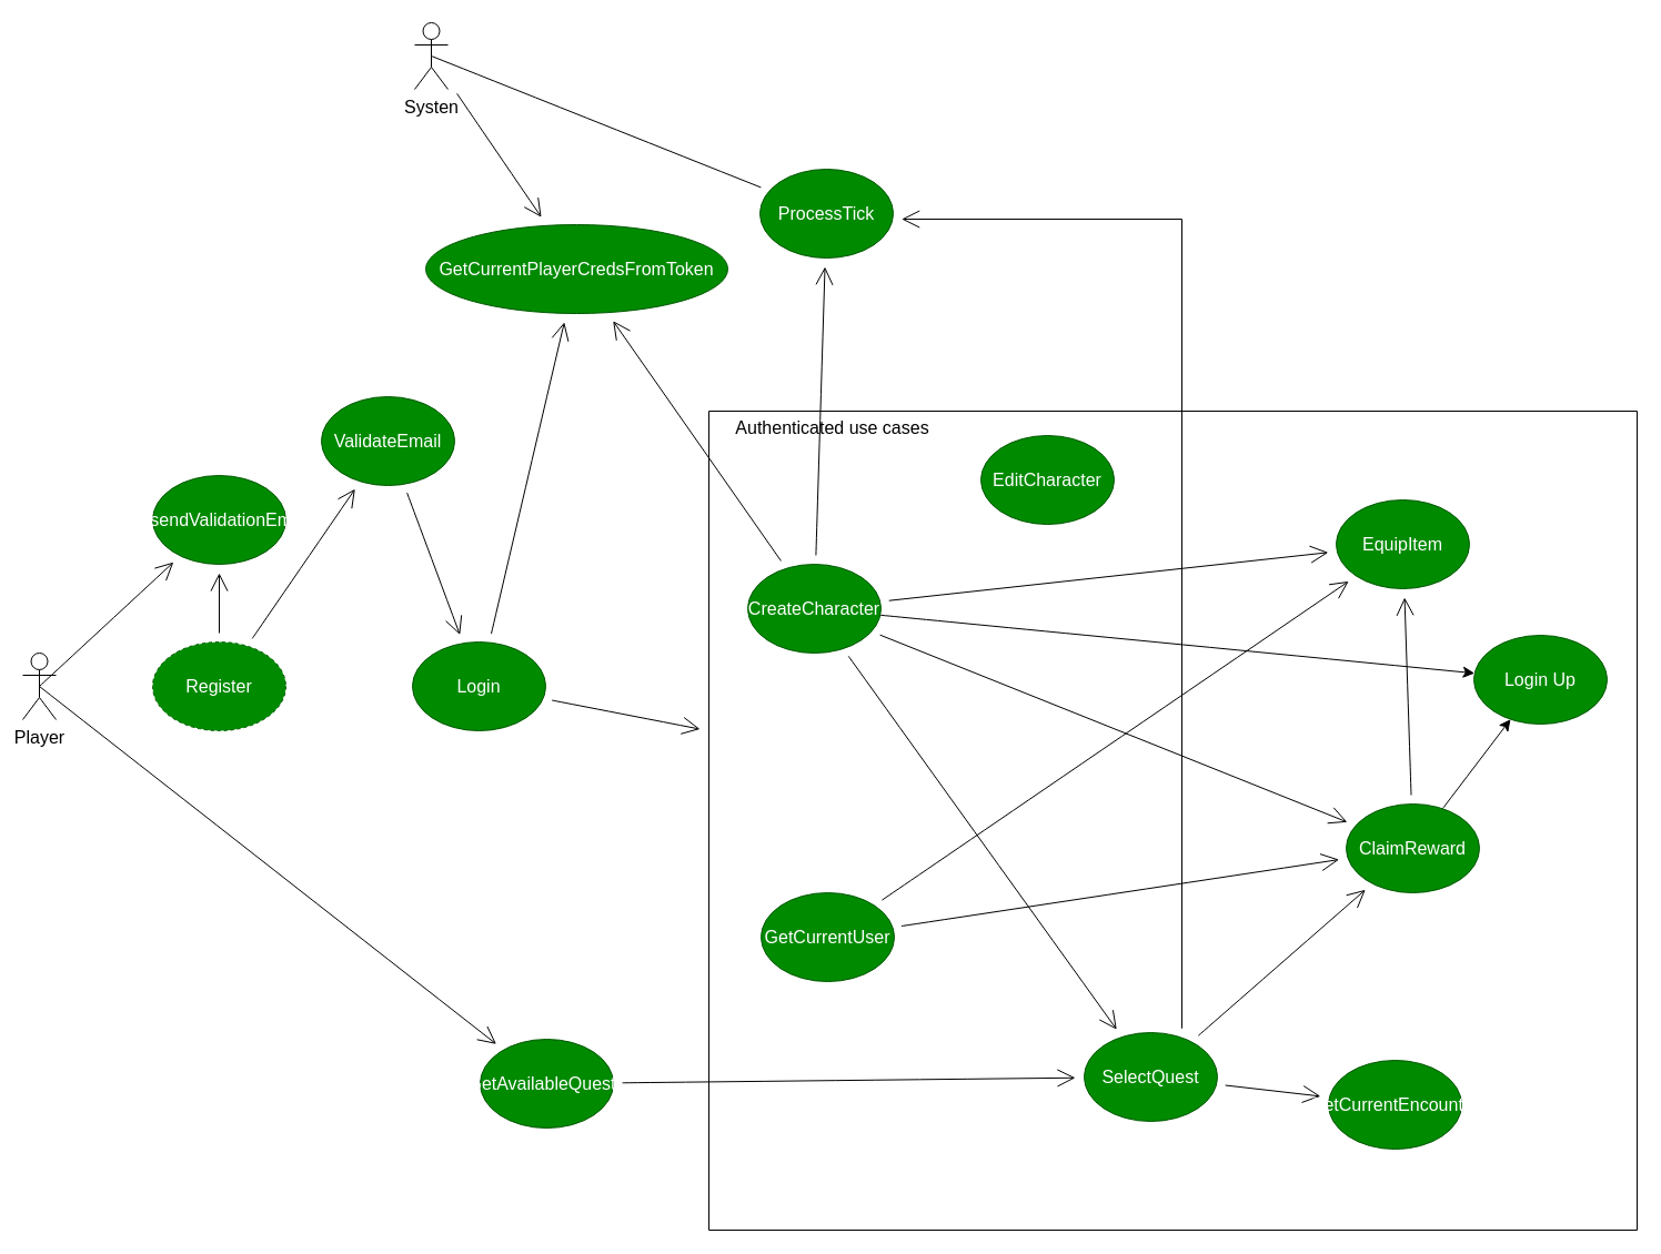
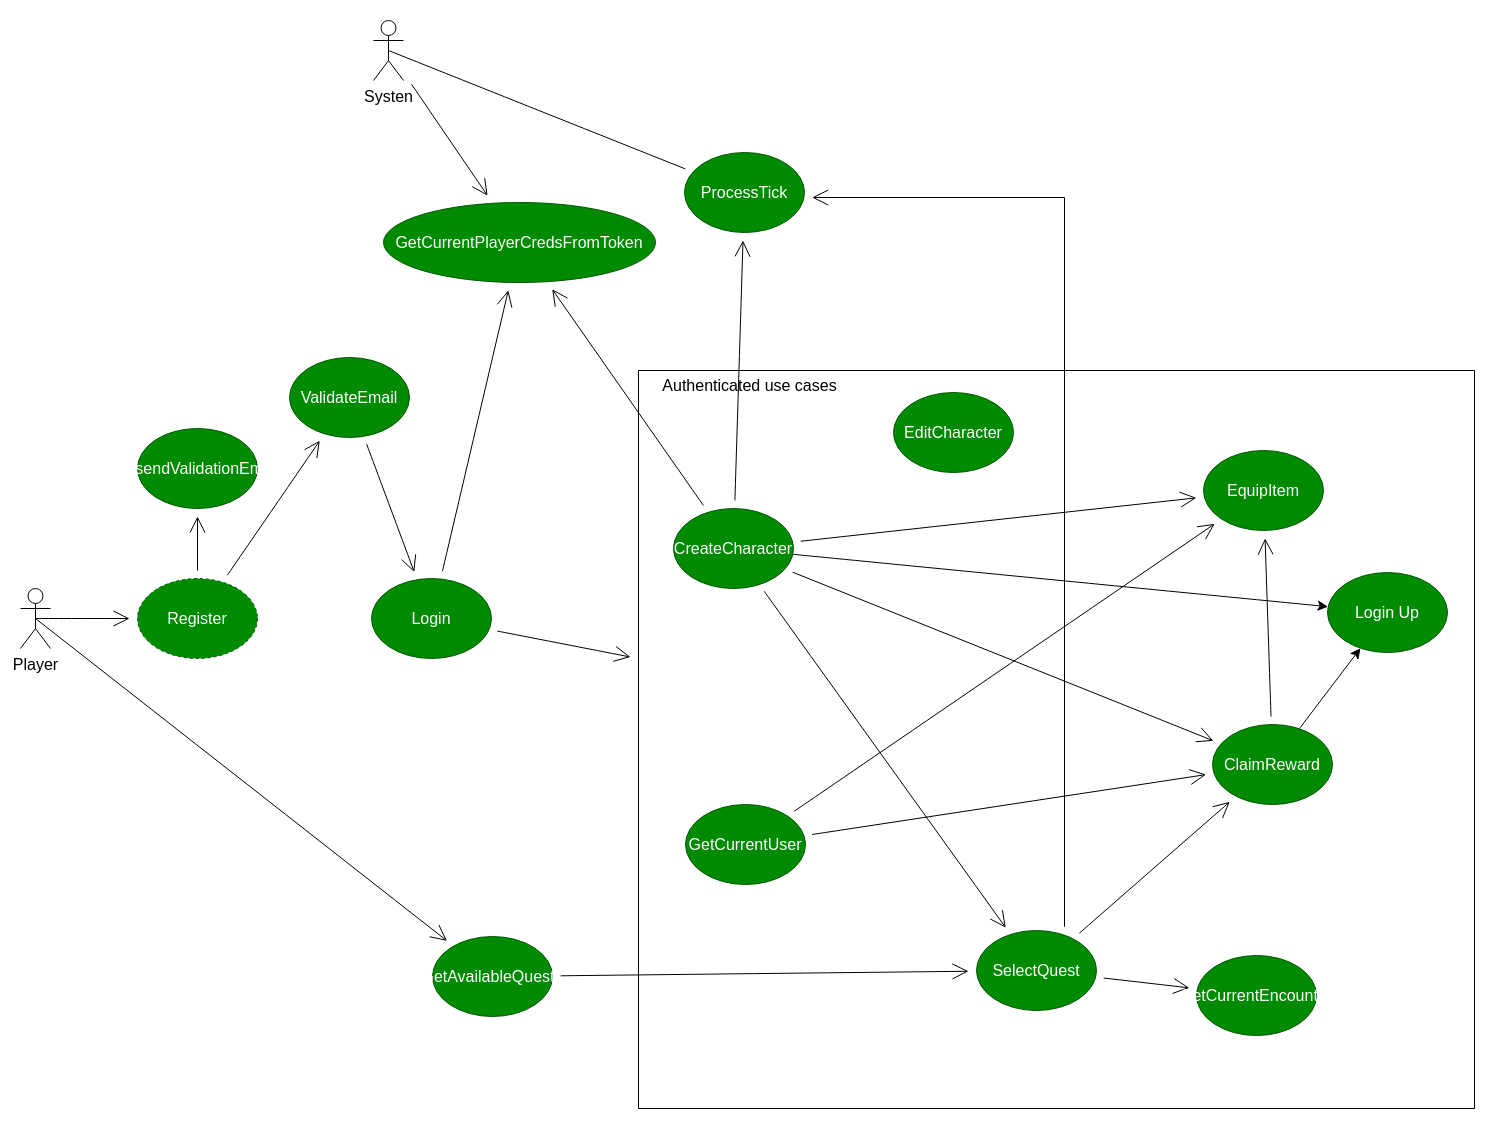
  <mxCell id="0" />
  <mxCell id="1" parent="0" />
  <mxCell id="2" value="" style="swimlane;startSize=0;fontSize=16;" parent="1" vertex="1"><mxGeometry x="638" y="370" width="836" height="738" as="geometry"><mxRectangle x="273" y="65" width="50" height="44" as="alternateBounds" /></mxGeometry></mxCell>
  <mxCell id="3" style="edgeStyle=none;curved=1;rounded=0;orthogonalLoop=1;jettySize=auto;html=1;fontSize=12;endArrow=open;startSize=14;endSize=14;sourcePerimeterSpacing=8;targetPerimeterSpacing=8;" parent="2" source="8" target="15" edge="1"><mxGeometry relative="1" as="geometry" /></mxCell>
  <mxCell id="4" style="rounded=0;orthogonalLoop=1;jettySize=auto;html=1;fontSize=12;endArrow=open;startSize=14;endSize=14;sourcePerimeterSpacing=8;targetPerimeterSpacing=8;" parent="2" source="8" target="18" edge="1"><mxGeometry relative="1" as="geometry" /></mxCell>
  <mxCell id="5" style="edgeStyle=none;rounded=0;orthogonalLoop=1;jettySize=auto;html=1;fontSize=12;endArrow=open;startSize=14;endSize=14;sourcePerimeterSpacing=8;targetPerimeterSpacing=8;" parent="2" source="8" target="19" edge="1"><mxGeometry relative="1" as="geometry" /></mxCell>
  <mxCell id="6" style="edgeStyle=none;rounded=0;orthogonalLoop=1;jettySize=auto;html=1;fontSize=12;endArrow=open;startSize=14;endSize=14;sourcePerimeterSpacing=8;targetPerimeterSpacing=8;" parent="2" source="8" target="43" edge="1"><mxGeometry relative="1" as="geometry" /></mxCell>
  <mxCell id="7" style="edgeStyle=none;curved=1;rounded=0;orthogonalLoop=1;jettySize=auto;html=1;fontSize=12;startSize=8;endSize=8;" parent="2" source="8" target="22" edge="1"><mxGeometry relative="1" as="geometry" /></mxCell>
  <mxCell id="8" value="CreateCharacter" style="ellipse;whiteSpace=wrap;html=1;fontSize=16;fillColor=#008a00;fontColor=#ffffff;strokeColor=#005700;" parent="2" vertex="1"><mxGeometry x="35" y="138" width="120" height="80" as="geometry" /></mxCell>
  <mxCell id="9" style="edgeStyle=none;curved=1;rounded=0;orthogonalLoop=1;jettySize=auto;html=1;fontSize=12;endArrow=open;startSize=14;endSize=14;sourcePerimeterSpacing=8;targetPerimeterSpacing=8;" parent="2" source="11" target="18" edge="1"><mxGeometry relative="1" as="geometry" /></mxCell>
  <mxCell id="10" style="edgeStyle=none;curved=1;rounded=0;orthogonalLoop=1;jettySize=auto;html=1;fontSize=12;endArrow=open;startSize=14;endSize=14;sourcePerimeterSpacing=8;targetPerimeterSpacing=8;" parent="2" source="11" target="19" edge="1"><mxGeometry relative="1" as="geometry" /></mxCell>
  <mxCell id="11" value="GetCurrentUser" style="ellipse;whiteSpace=wrap;html=1;fontSize=16;fillColor=#008a00;fontColor=#ffffff;strokeColor=#005700;" parent="2" vertex="1"><mxGeometry x="47" y="434" width="120" height="80" as="geometry" /></mxCell>
  <mxCell id="12" value="Authenticated use cases" style="text;html=1;strokeColor=none;fillColor=none;align=center;verticalAlign=middle;whiteSpace=wrap;rounded=0;fontSize=16;" parent="2" vertex="1"><mxGeometry x="19" width="185" height="30" as="geometry" /></mxCell>
  <mxCell id="13" style="edgeStyle=none;rounded=0;orthogonalLoop=1;jettySize=auto;html=1;fontSize=12;endArrow=open;startSize=14;endSize=14;sourcePerimeterSpacing=8;targetPerimeterSpacing=8;" parent="2" source="15" target="21" edge="1"><mxGeometry relative="1" as="geometry" /></mxCell>
  <mxCell id="14" style="edgeStyle=none;curved=1;rounded=0;orthogonalLoop=1;jettySize=auto;html=1;fontSize=12;endArrow=open;startSize=14;endSize=14;sourcePerimeterSpacing=8;targetPerimeterSpacing=8;" parent="2" source="15" target="18" edge="1"><mxGeometry relative="1" as="geometry" /></mxCell>
  <mxCell id="15" value="SelectQuest" style="ellipse;whiteSpace=wrap;html=1;fontSize=16;fillColor=#008a00;fontColor=#ffffff;strokeColor=#005700;" parent="2" vertex="1"><mxGeometry x="338" y="560" width="120" height="80" as="geometry" /></mxCell>
  <mxCell id="16" style="edgeStyle=none;curved=1;rounded=0;orthogonalLoop=1;jettySize=auto;html=1;fontSize=12;endArrow=open;startSize=14;endSize=14;sourcePerimeterSpacing=8;targetPerimeterSpacing=8;" parent="2" source="18" target="19" edge="1"><mxGeometry relative="1" as="geometry" /></mxCell>
  <mxCell id="17" style="edgeStyle=none;curved=1;rounded=0;orthogonalLoop=1;jettySize=auto;html=1;fontSize=12;startSize=8;endSize=8;" parent="2" source="18" target="22" edge="1"><mxGeometry relative="1" as="geometry" /></mxCell>
  <mxCell id="18" value="ClaimReward" style="ellipse;whiteSpace=wrap;html=1;fontSize=16;fillColor=#008a00;fontColor=#ffffff;strokeColor=#005700;" parent="2" vertex="1"><mxGeometry x="574" y="354" width="120" height="80" as="geometry" /></mxCell>
  <mxCell id="19" value="EquipItem" style="ellipse;whiteSpace=wrap;html=1;fontSize=16;fillColor=#008a00;fontColor=#ffffff;strokeColor=#005700;" parent="2" vertex="1"><mxGeometry x="565" y="80" width="120" height="80" as="geometry" /></mxCell>
- <mxCell id="20" value="EditCharacter" style="ellipse;whiteSpace=wrap;html=1;fontSize=16;fillColor=#008a00;fontColor=#ffffff;strokeColor=#005700;" parent="2" vertex="1"><mxGeometry x="245" y="22" width="120" height="80" as="geometry" /></mxCell>
+ <mxCell id="20" value="EditCharacter" style="ellipse;whiteSpace=wrap;html=1;fontSize=16;fillColor=#008a00;fontColor=#ffffff;strokeColor=#005700;" parent="2" vertex="1"><mxGeometry x="255" y="22" width="120" height="80" as="geometry" /></mxCell>
  <mxCell id="21" value="GetCurrentEncounter" style="ellipse;whiteSpace=wrap;html=1;fontSize=16;fillColor=#008a00;fontColor=#ffffff;strokeColor=#005700;" parent="2" vertex="1"><mxGeometry x="558" y="585" width="120" height="80" as="geometry" /></mxCell>
  <mxCell id="22" value="Login Up" style="ellipse;whiteSpace=wrap;html=1;fontSize=16;fillColor=#008a00;fontColor=#ffffff;strokeColor=#005700;" parent="2" vertex="1"><mxGeometry x="689" y="202" width="120" height="80" as="geometry" /></mxCell>
- <mxCell id="23" style="edgeStyle=none;curved=1;rounded=0;orthogonalLoop=1;jettySize=auto;html=1;exitX=0.5;exitY=0.5;exitDx=0;exitDy=0;exitPerimeter=0;fontSize=12;endArrow=open;startSize=14;endSize=14;sourcePerimeterSpacing=8;targetPerimeterSpacing=8;" parent="1" source="25" target="42" edge="1"><mxGeometry relative="1" as="geometry" /></mxCell>
+ <mxCell id="23" style="edgeStyle=none;curved=1;rounded=0;orthogonalLoop=1;jettySize=auto;html=1;exitX=0.5;exitY=0.5;exitDx=0;exitDy=0;exitPerimeter=0;fontSize=12;endArrow=open;startSize=14;endSize=14;sourcePerimeterSpacing=8;targetPerimeterSpacing=8;" parent="1" source="25" target="28" edge="1"><mxGeometry relative="1" as="geometry" /></mxCell>
  <mxCell id="24" style="edgeStyle=none;curved=1;rounded=0;orthogonalLoop=1;jettySize=auto;html=1;exitX=0.5;exitY=0.5;exitDx=0;exitDy=0;exitPerimeter=0;fontSize=12;endArrow=open;startSize=14;endSize=14;sourcePerimeterSpacing=8;targetPerimeterSpacing=8;" parent="1" source="25" target="35" edge="1"><mxGeometry relative="1" as="geometry" /></mxCell>
  <mxCell id="25" value="Player" style="shape=umlActor;verticalLabelPosition=bottom;verticalAlign=top;html=1;outlineConnect=0;fontSize=16;" parent="1" vertex="1"><mxGeometry x="20" y="588" width="30" height="60" as="geometry" /></mxCell>
  <mxCell id="26" style="edgeStyle=none;curved=1;rounded=0;orthogonalLoop=1;jettySize=auto;html=1;fontSize=12;endArrow=open;startSize=14;endSize=14;sourcePerimeterSpacing=8;targetPerimeterSpacing=8;" parent="1" source="28" target="30" edge="1"><mxGeometry relative="1" as="geometry" /></mxCell>
  <mxCell id="27" style="edgeStyle=none;rounded=0;orthogonalLoop=1;jettySize=auto;html=1;fontSize=12;endArrow=open;startSize=14;endSize=14;sourcePerimeterSpacing=8;targetPerimeterSpacing=8;" parent="1" source="28" target="42" edge="1"><mxGeometry relative="1" as="geometry" /></mxCell>
  <mxCell id="28" value="Register" style="ellipse;whiteSpace=wrap;html=1;fontSize=16;fillColor=#008a00;fontColor=#ffffff;strokeColor=#005700;dashed=1;" parent="1" vertex="1"><mxGeometry x="137" y="578" width="120" height="80" as="geometry" /></mxCell>
  <mxCell id="29" style="edgeStyle=none;curved=1;rounded=0;orthogonalLoop=1;jettySize=auto;html=1;fontSize=12;endArrow=open;startSize=14;endSize=14;sourcePerimeterSpacing=8;targetPerimeterSpacing=8;" parent="1" source="30" target="33" edge="1"><mxGeometry relative="1" as="geometry" /></mxCell>
  <mxCell id="30" value="ValidateEmail" style="ellipse;whiteSpace=wrap;html=1;fontSize=16;fillColor=#008a00;fontColor=#ffffff;strokeColor=#005700;" parent="1" vertex="1"><mxGeometry x="289" y="357" width="120" height="80" as="geometry" /></mxCell>
  <mxCell id="31" style="edgeStyle=none;curved=1;rounded=0;orthogonalLoop=1;jettySize=auto;html=1;fontSize=12;endArrow=open;startSize=14;endSize=14;sourcePerimeterSpacing=8;targetPerimeterSpacing=8;" parent="1" source="33" target="2" edge="1"><mxGeometry relative="1" as="geometry"><mxPoint x="587" y="633.96" as="targetPoint" /></mxGeometry></mxCell>
  <mxCell id="32" style="edgeStyle=none;curved=1;rounded=0;orthogonalLoop=1;jettySize=auto;html=1;fontSize=12;endArrow=open;startSize=14;endSize=14;sourcePerimeterSpacing=8;targetPerimeterSpacing=8;" parent="1" source="33" target="43" edge="1"><mxGeometry relative="1" as="geometry" /></mxCell>
  <mxCell id="33" value="Login" style="ellipse;whiteSpace=wrap;html=1;fontSize=16;fillColor=#008a00;fontColor=#ffffff;strokeColor=#005700;" parent="1" vertex="1"><mxGeometry x="371" y="578" width="120" height="80" as="geometry" /></mxCell>
  <mxCell id="34" style="edgeStyle=none;curved=1;rounded=0;orthogonalLoop=1;jettySize=auto;html=1;fontSize=12;endArrow=open;startSize=14;endSize=14;sourcePerimeterSpacing=8;targetPerimeterSpacing=8;" parent="1" source="35" target="15" edge="1"><mxGeometry relative="1" as="geometry" /></mxCell>
  <mxCell id="35" value="GetAvailableQuests" style="ellipse;whiteSpace=wrap;html=1;fontSize=16;fillColor=#008a00;fontColor=#ffffff;strokeColor=#005700;" parent="1" vertex="1"><mxGeometry x="432" y="936" width="120" height="80" as="geometry" /></mxCell>
  <mxCell id="36" value="ProcessTick" style="ellipse;whiteSpace=wrap;html=1;fontSize=16;fillColor=#008a00;fontColor=#ffffff;strokeColor=#005700;" parent="1" vertex="1"><mxGeometry x="684" y="152" width="120" height="80" as="geometry" /></mxCell>
  <mxCell id="37" style="edgeStyle=none;curved=1;rounded=0;orthogonalLoop=1;jettySize=auto;html=1;exitX=0.5;exitY=0.5;exitDx=0;exitDy=0;exitPerimeter=0;fontSize=12;endArrow=none;startSize=14;endSize=14;sourcePerimeterSpacing=8;targetPerimeterSpacing=8;" parent="1" source="39" target="36" edge="1"><mxGeometry relative="1" as="geometry" /></mxCell>
  <mxCell id="38" style="edgeStyle=none;curved=1;rounded=0;orthogonalLoop=1;jettySize=auto;html=1;fontSize=12;endArrow=open;startSize=14;endSize=14;sourcePerimeterSpacing=8;targetPerimeterSpacing=8;" parent="1" source="39" target="43" edge="1"><mxGeometry relative="1" as="geometry" /></mxCell>
  <mxCell id="39" value="Systen" style="shape=umlActor;verticalLabelPosition=bottom;verticalAlign=top;html=1;outlineConnect=0;fontSize=16;" parent="1" vertex="1"><mxGeometry x="373" y="20" width="30" height="60" as="geometry" /></mxCell>
  <mxCell id="40" style="edgeStyle=none;curved=1;rounded=0;orthogonalLoop=1;jettySize=auto;html=1;fontSize=12;endArrow=open;startSize=14;endSize=14;sourcePerimeterSpacing=8;targetPerimeterSpacing=8;" parent="1" source="8" target="36" edge="1"><mxGeometry relative="1" as="geometry" /></mxCell>
  <mxCell id="41" style="edgeStyle=orthogonalEdgeStyle;rounded=0;orthogonalLoop=1;jettySize=auto;html=1;fontSize=12;endArrow=open;startSize=14;endSize=14;sourcePerimeterSpacing=8;targetPerimeterSpacing=8;" parent="1" source="15" target="36" edge="1"><mxGeometry relative="1" as="geometry"><mxPoint x="1177" y="294" as="targetPoint" /><Array as="points"><mxPoint x="1064" y="197" /></Array></mxGeometry></mxCell>
  <mxCell id="42" value="ResendValidationEmail" style="ellipse;whiteSpace=wrap;html=1;fontSize=16;fillColor=#008a00;fontColor=#ffffff;strokeColor=#005700;" parent="1" vertex="1"><mxGeometry x="137" y="428" width="120" height="80" as="geometry" /></mxCell>
  <mxCell id="43" value="GetCurrentPlayerCredsFromToken" style="ellipse;whiteSpace=wrap;html=1;fontSize=16;fillColor=#008a00;fontColor=#ffffff;strokeColor=#005700;" parent="1" vertex="1"><mxGeometry x="383" y="202" width="272" height="80" as="geometry" /></mxCell>
